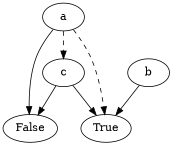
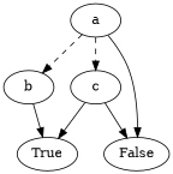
  digraph {
    edge [fontcolor=gray]
    n1 [label=a]
    n2 [label=b]
    n3 [label=False]
    n4 [label=c]
    n5 [label=True]
-   n1 -> n5 [style=dashed]
+   n1 -> n2 [style=dashed]
    n1 -> n3
    n1 -> n4 [style=dashed]
    n2 -> n5
    n4 -> n3 [style=solid]
    n4 -> n5
  }
